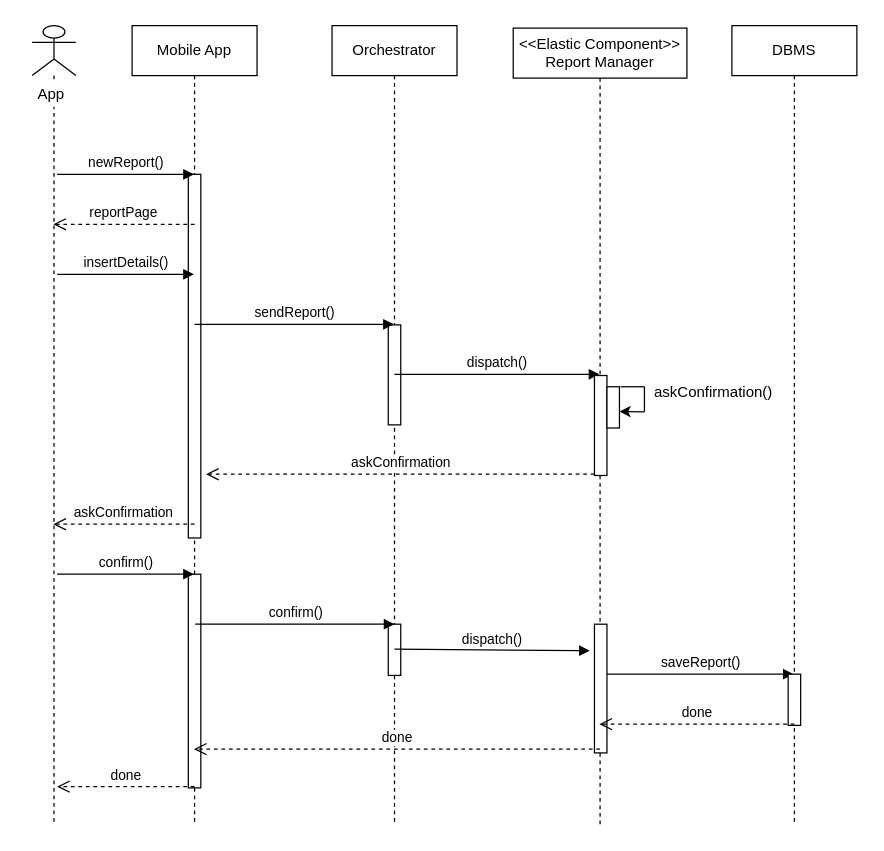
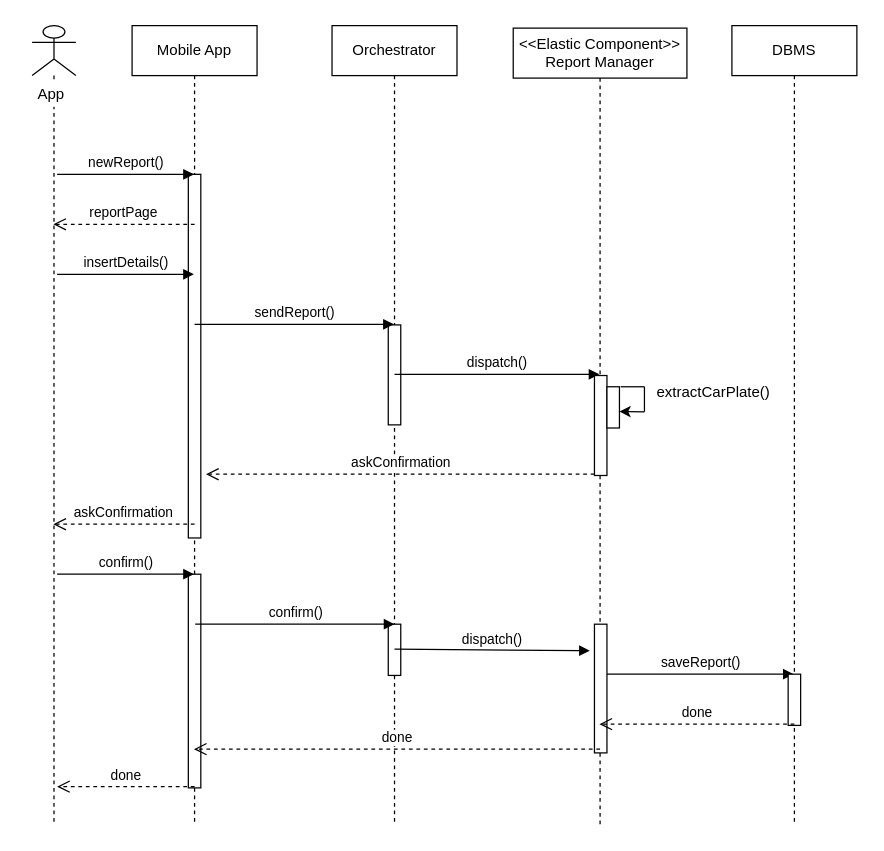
  <mxCell id="0" />
  <mxCell id="1" parent="0" />
  <mxCell id="2" value="Orchestrator" style="shape=umlLifeline;perimeter=lifelinePerimeter;whiteSpace=wrap;html=1;container=1;collapsible=0;recursiveResize=0;outlineConnect=0;" parent="1" vertex="1"><mxGeometry x="265" y="20" width="100" height="639" as="geometry" /></mxCell>
  <mxCell id="3" value="" style="html=1;points=[];perimeter=orthogonalPerimeter;" vertex="1" parent="2"><mxGeometry x="45" y="239.5" width="10" height="80" as="geometry" /></mxCell>
  <mxCell id="4" value="dispatch()" style="html=1;verticalAlign=bottom;endArrow=block;" edge="1" parent="2" target="7"><mxGeometry width="80" relative="1" as="geometry"><mxPoint x="50" y="279" as="sourcePoint" /><mxPoint x="130" y="279" as="targetPoint" /></mxGeometry></mxCell>
  <mxCell id="5" value="" style="html=1;points=[];perimeter=orthogonalPerimeter;" vertex="1" parent="2"><mxGeometry x="45" y="479" width="10" height="41" as="geometry" /></mxCell>
  <mxCell id="6" value="dispatch()" style="html=1;verticalAlign=bottom;endArrow=block;entryX=-0.367;entryY=0.206;entryDx=0;entryDy=0;entryPerimeter=0;" edge="1" parent="2" target="11"><mxGeometry width="80" relative="1" as="geometry"><mxPoint x="50" y="499" as="sourcePoint" /><mxPoint x="130" y="499" as="targetPoint" /></mxGeometry></mxCell>
  <mxCell id="7" value="&lt;span style=&quot;white-space: nowrap&quot;&gt;&amp;lt;&amp;lt;Elastic Component&amp;gt;&amp;gt;&lt;/span&gt;&lt;br style=&quot;white-space: nowrap&quot;&gt;&lt;span style=&quot;white-space: nowrap&quot;&gt;Report Manager&lt;/span&gt;" style="shape=umlLifeline;perimeter=lifelinePerimeter;whiteSpace=wrap;html=1;container=1;collapsible=0;recursiveResize=0;outlineConnect=0;" parent="1" vertex="1"><mxGeometry x="410" y="22" width="139" height="637" as="geometry" /></mxCell>
  <mxCell id="8" value="" style="html=1;points=[];perimeter=orthogonalPerimeter;" vertex="1" parent="7"><mxGeometry x="65" y="278" width="10" height="80" as="geometry" /></mxCell>
  <mxCell id="9" value="" style="html=1;points=[];perimeter=orthogonalPerimeter;" vertex="1" parent="7"><mxGeometry x="75" y="287" width="10" height="33" as="geometry" /></mxCell>
  <mxCell id="10" value="" style="endArrow=none;html=1;" edge="1" parent="7"><mxGeometry width="50" height="50" relative="1" as="geometry"><mxPoint x="86" y="287" as="sourcePoint" /><mxPoint x="105" y="287" as="targetPoint" /></mxGeometry></mxCell>
  <mxCell id="11" value="" style="html=1;points=[];perimeter=orthogonalPerimeter;" vertex="1" parent="7"><mxGeometry x="65" y="477" width="10" height="103" as="geometry" /></mxCell>
  <mxCell id="12" value="saveReport()" style="html=1;verticalAlign=bottom;endArrow=block;" edge="1" parent="7" target="13"><mxGeometry width="80" relative="1" as="geometry"><mxPoint x="75" y="517" as="sourcePoint" /><mxPoint x="155" y="517" as="targetPoint" /></mxGeometry></mxCell>
  <mxCell id="13" value="DBMS" style="shape=umlLifeline;perimeter=lifelinePerimeter;whiteSpace=wrap;html=1;container=1;collapsible=0;recursiveResize=0;outlineConnect=0;" parent="1" vertex="1"><mxGeometry x="585" y="20" width="100" height="639" as="geometry" /></mxCell>
  <mxCell id="14" value="" style="html=1;points=[];perimeter=orthogonalPerimeter;" vertex="1" parent="13"><mxGeometry x="45" y="519" width="10" height="41" as="geometry" /></mxCell>
  <mxCell id="15" value="Mobile App" style="shape=umlLifeline;perimeter=lifelinePerimeter;whiteSpace=wrap;html=1;container=1;collapsible=0;recursiveResize=0;outlineConnect=0;" parent="1" vertex="1"><mxGeometry x="105" y="20" width="100" height="639" as="geometry" /></mxCell>
  <mxCell id="16" value="" style="html=1;points=[];perimeter=orthogonalPerimeter;" vertex="1" parent="15"><mxGeometry x="45" y="119" width="10" height="291" as="geometry" /></mxCell>
  <mxCell id="17" value="sendReport()" style="html=1;verticalAlign=bottom;endArrow=block;" edge="1" parent="15" target="2"><mxGeometry width="80" relative="1" as="geometry"><mxPoint x="50" y="239" as="sourcePoint" /><mxPoint x="130" y="239" as="targetPoint" /></mxGeometry></mxCell>
  <mxCell id="18" value="" style="html=1;points=[];perimeter=orthogonalPerimeter;" vertex="1" parent="15"><mxGeometry x="45" y="439" width="10" height="171" as="geometry" /></mxCell>
  <mxCell id="19" value="" style="shape=umlLifeline;participant=umlActor;perimeter=lifelinePerimeter;whiteSpace=wrap;html=1;container=1;collapsible=0;recursiveResize=0;verticalAlign=top;spacingTop=36;labelBackgroundColor=#ffffff;outlineConnect=0;" parent="1" vertex="1"><mxGeometry x="25" y="20" width="35" height="639" as="geometry" /></mxCell>
  <mxCell id="20" value="App" style="text;html=1;align=center;verticalAlign=middle;resizable=0;points=[];;autosize=1;fillColor=#FFFFFF;" parent="19" vertex="1"><mxGeometry x="-5" y="45" width="40" height="20" as="geometry" /></mxCell>
  <mxCell id="21" value="newReport()" style="html=1;verticalAlign=bottom;endArrow=block;" edge="1" parent="19" target="15"><mxGeometry width="80" relative="1" as="geometry"><mxPoint x="20" y="119" as="sourcePoint" /><mxPoint x="100" y="119" as="targetPoint" /></mxGeometry></mxCell>
  <mxCell id="22" value="insertDetails()" style="html=1;verticalAlign=bottom;endArrow=block;" edge="1" parent="19" target="15"><mxGeometry width="80" relative="1" as="geometry"><mxPoint x="20" y="199" as="sourcePoint" /><mxPoint x="100" y="199" as="targetPoint" /></mxGeometry></mxCell>
  <mxCell id="23" value="confirm()" style="html=1;verticalAlign=bottom;endArrow=block;" edge="1" parent="19" target="15"><mxGeometry width="80" relative="1" as="geometry"><mxPoint x="20" y="439" as="sourcePoint" /><mxPoint x="120" y="439" as="targetPoint" /></mxGeometry></mxCell>
  <mxCell id="24" value="reportPage" style="html=1;verticalAlign=bottom;endArrow=open;dashed=1;endSize=8;" edge="1" parent="1" target="19"><mxGeometry relative="1" as="geometry"><mxPoint x="155" y="179" as="sourcePoint" /><mxPoint x="75" y="179" as="targetPoint" /></mxGeometry></mxCell>
  <mxCell id="25" value="" style="endArrow=none;html=1;" edge="1" parent="1"><mxGeometry width="50" height="50" relative="1" as="geometry"><mxPoint x="515" y="309" as="sourcePoint" /><mxPoint x="515" y="329" as="targetPoint" /></mxGeometry></mxCell>
  <mxCell id="26" value="" style="endArrow=classic;html=1;entryX=1;entryY=0.601;entryDx=0;entryDy=0;entryPerimeter=0;" edge="1" parent="1" target="9"><mxGeometry width="50" height="50" relative="1" as="geometry"><mxPoint x="515" y="329" as="sourcePoint" /><mxPoint x="455" y="239" as="targetPoint" /></mxGeometry></mxCell>
- <mxCell id="27" value="askConfirmation()" style="text;html=1;align=center;verticalAlign=middle;resizable=0;points=[];;autosize=1;" vertex="1" parent="1"><mxGeometry x="515" y="303.5" width="110" height="20" as="geometry" /></mxCell>
+ <mxCell id="27" value="extractCarPlate()" style="text;html=1;align=center;verticalAlign=middle;resizable=0;points=[];;autosize=1;" vertex="1" parent="1"><mxGeometry x="515" y="303.5" width="110" height="20" as="geometry" /></mxCell>
  <mxCell id="28" value="askConfirmation" style="html=1;verticalAlign=bottom;endArrow=open;dashed=1;endSize=8;" edge="1" parent="1"><mxGeometry relative="1" as="geometry"><mxPoint x="475" y="379" as="sourcePoint" /><mxPoint x="164.172" y="379" as="targetPoint" /></mxGeometry></mxCell>
  <mxCell id="29" value="askConfirmation" style="html=1;verticalAlign=bottom;endArrow=open;dashed=1;endSize=8;" edge="1" parent="1" target="19"><mxGeometry relative="1" as="geometry"><mxPoint x="155" y="419" as="sourcePoint" /><mxPoint x="75" y="419" as="targetPoint" /></mxGeometry></mxCell>
  <mxCell id="30" value="confirm()" style="html=1;verticalAlign=bottom;endArrow=block;" edge="1" parent="1"><mxGeometry width="80" relative="1" as="geometry"><mxPoint x="155.5" y="499" as="sourcePoint" /><mxPoint x="315" y="499" as="targetPoint" /></mxGeometry></mxCell>
  <mxCell id="31" value="done" style="html=1;verticalAlign=bottom;endArrow=open;dashed=1;endSize=8;" edge="1" parent="1" target="7"><mxGeometry relative="1" as="geometry"><mxPoint x="635" y="579" as="sourcePoint" /><mxPoint x="555" y="579" as="targetPoint" /></mxGeometry></mxCell>
  <mxCell id="32" value="done" style="html=1;verticalAlign=bottom;endArrow=open;dashed=1;endSize=8;" edge="1" parent="1" target="15"><mxGeometry relative="1" as="geometry"><mxPoint x="479.5" y="599" as="sourcePoint" /><mxPoint x="330.67" y="598.763" as="targetPoint" /></mxGeometry></mxCell>
  <mxCell id="33" value="done" style="html=1;verticalAlign=bottom;endArrow=open;dashed=1;endSize=8;" edge="1" parent="1"><mxGeometry relative="1" as="geometry"><mxPoint x="155" y="629" as="sourcePoint" /><mxPoint x="45" y="629" as="targetPoint" /></mxGeometry></mxCell>
